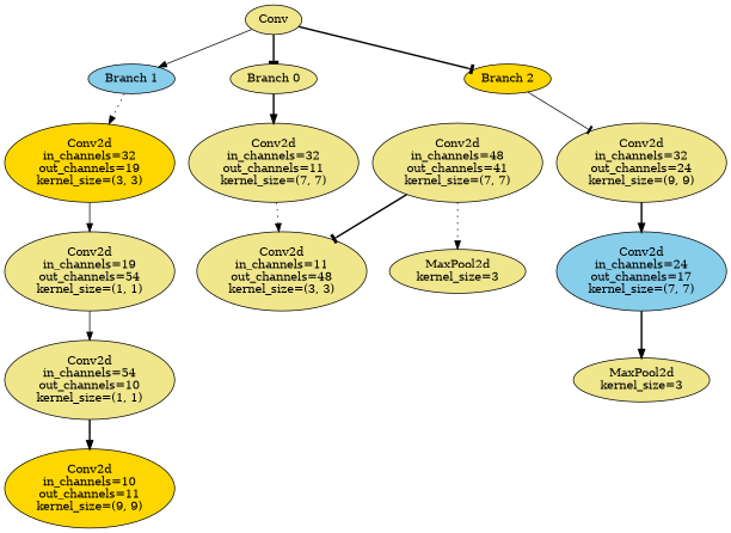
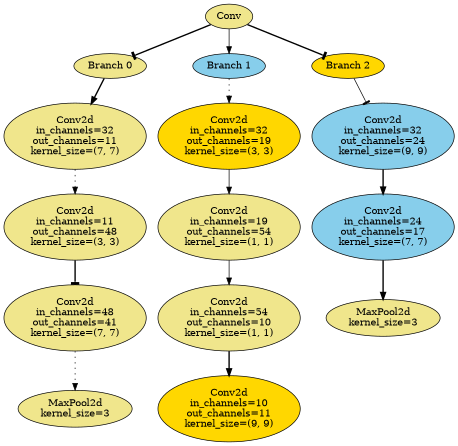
  digraph {
    node [fillcolor=khaki style=filled]
    edge [arrowhead=normal style=bold]
    n1 [label=Conv]
    n2 [label="Branch 0"]
    n3 [fillcolor=skyblue label="Branch 1"]
    n4 [fillcolor=gold label="Branch 2"]
    n5 [label="Conv2d\nin_channels=32\nout_channels=11\nkernel_size=(7, 7)"]
    n6 [fillcolor=gold label="Conv2d\nin_channels=32\nout_channels=19\nkernel_size=(3, 3)"]
-   n7 [label="Conv2d\nin_channels=32\nout_channels=24\nkernel_size=(9, 9)"]
+   n7 [fillcolor=skyblue label="Conv2d\nin_channels=32\nout_channels=24\nkernel_size=(9, 9)"]
    n8 [label="Conv2d\nin_channels=11\nout_channels=48\nkernel_size=(3, 3)"]
    n9 [label="Conv2d\nin_channels=48\nout_channels=41\nkernel_size=(7, 7)"]
    n10 [label="MaxPool2d\nkernel_size=3"]
    n11 [label="Conv2d\nin_channels=19\nout_channels=54\nkernel_size=(1, 1)"]
    n12 [label="Conv2d\nin_channels=54\nout_channels=10\nkernel_size=(1, 1)"]
    n13 [fillcolor=gold label="Conv2d\nin_channels=10\nout_channels=11\nkernel_size=(9, 9)"]
    n14 [fillcolor=skyblue label="Conv2d\nin_channels=24\nout_channels=17\nkernel_size=(7, 7)"]
    n15 [label="MaxPool2d\nkernel_size=3"]
    n1 -> n2 [arrowhead=tee]
    n1 -> n3 [style=solid]
    n1 -> n4 [arrowhead=tee]
    n2 -> n5
    n3 -> n6 [style=dotted]
    n4 -> n7 [arrowhead=tee style=solid]
    n5 -> n8 [style=dotted]
    n6 -> n11 [style=solid]
    n7 -> n14
-   n9 -> n8 [arrowhead=tee]
+   n8 -> n9 [arrowhead=tee]
    n9 -> n10 [style=dotted]
    n11 -> n12 [style=solid]
    n12 -> n13
    n14 -> n15
  }
